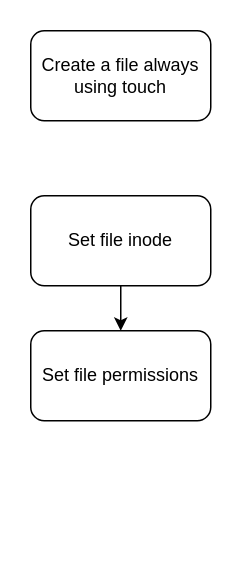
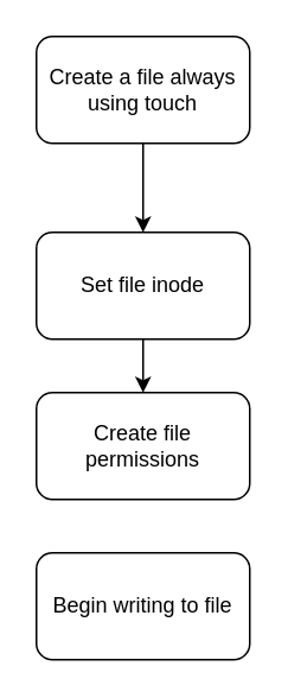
  <mxCell id="0" />
  <mxCell id="1" parent="0" />
+ <mxCell id="2" value="" style="edgeStyle=orthogonalEdgeStyle;rounded=0;orthogonalLoop=1;jettySize=auto;html=1;" edge="1" parent="1" source="3" target="5"><mxGeometry relative="1" as="geometry" /></mxCell>
  <mxCell id="3" value="Create a file always&lt;div&gt;using touch&lt;/div&gt;" style="rounded=1;whiteSpace=wrap;html=1;" vertex="1" parent="1"><mxGeometry x="20" y="20" width="120" height="60" as="geometry" /></mxCell>
  <mxCell id="4" value="" style="edgeStyle=orthogonalEdgeStyle;rounded=0;orthogonalLoop=1;jettySize=auto;html=1;" edge="1" parent="1" source="5" target="6"><mxGeometry relative="1" as="geometry" /></mxCell>
  <mxCell id="5" value="Set file inode" style="rounded=1;whiteSpace=wrap;html=1;" vertex="1" parent="1"><mxGeometry x="20" y="130" width="120" height="60" as="geometry" /></mxCell>
- <mxCell id="6" value="Set file permissions" style="rounded=1;whiteSpace=wrap;html=1;" vertex="1" parent="1"><mxGeometry x="20" y="220" width="120" height="60" as="geometry" /></mxCell>
+ <mxCell id="6" value="Create file permissions" style="rounded=1;whiteSpace=wrap;html=1;" vertex="1" parent="1"><mxGeometry x="20" y="220" width="120" height="60" as="geometry" /></mxCell>
+ <mxCell id="7" value="Begin writing to file" style="rounded=1;whiteSpace=wrap;html=1;" vertex="1" parent="1"><mxGeometry x="20" y="310" width="120" height="60" as="geometry" /></mxCell>
